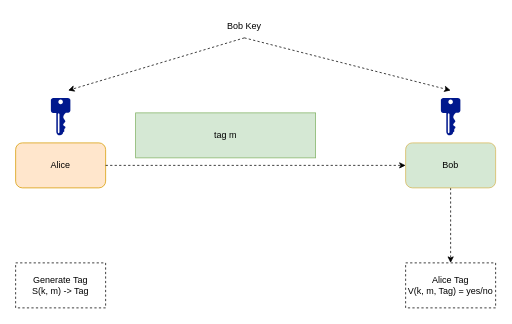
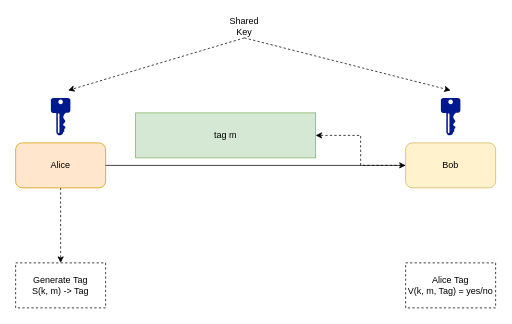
  <mxCell id="0" />
  <mxCell id="1" parent="0" />
+ <mxCell id="2" value="" style="edgeStyle=orthogonalEdgeStyle;rounded=0;orthogonalLoop=1;jettySize=auto;html=1;dashed=1;" edge="1" parent="1" source="3" target="8"><mxGeometry relative="1" as="geometry" /></mxCell>
  <mxCell id="3" value="Alice" style="rounded=1;whiteSpace=wrap;html=1;fillColor=#ffe6cc;strokeColor=#d79b00;" vertex="1" parent="1"><mxGeometry x="20" y="190" width="120" height="60" as="geometry" /></mxCell>
- <mxCell id="4" value="" style="edgeStyle=orthogonalEdgeStyle;rounded=0;orthogonalLoop=1;jettySize=auto;html=1;dashed=1;" edge="1" parent="1" source="5" target="9"><mxGeometry relative="1" as="geometry" /></mxCell>
- <mxCell id="5" value="Bob" style="rounded=1;whiteSpace=wrap;html=1;fillColor=#d5e8d4;strokeColor=#d6b656;" vertex="1" parent="1"><mxGeometry x="540" y="190" width="120" height="60" as="geometry" /></mxCell>
- <mxCell id="6" value="" style="endArrow=classic;html=1;rounded=0;exitX=1;exitY=0.5;exitDx=0;exitDy=0;entryX=0;entryY=0.5;entryDx=0;entryDy=0;dashed=1;" edge="1" parent="1" source="3" target="5"><mxGeometry width="50" height="50" relative="1" as="geometry"><mxPoint x="300" y="270" as="sourcePoint" /><mxPoint x="350" y="220" as="targetPoint" /></mxGeometry></mxCell>
+ <mxCell id="4" value="" style="edgeStyle=orthogonalEdgeStyle;rounded=0;orthogonalLoop=1;jettySize=auto;html=1;dashed=1;" edge="1" parent="1" source="5" target="7"><mxGeometry relative="1" as="geometry" /></mxCell>
+ <mxCell id="5" value="Bob" style="rounded=1;whiteSpace=wrap;html=1;fillColor=#fff2cc;strokeColor=#d6b656;" vertex="1" parent="1"><mxGeometry x="540" y="190" width="120" height="60" as="geometry" /></mxCell>
+ <mxCell id="6" value="" style="endArrow=classic;html=1;rounded=0;exitX=1;exitY=0.5;exitDx=0;exitDy=0;entryX=0;entryY=0.5;entryDx=0;entryDy=0;" edge="1" parent="1" source="3" target="5"><mxGeometry width="50" height="50" relative="1" as="geometry"><mxPoint x="300" y="270" as="sourcePoint" /><mxPoint x="350" y="220" as="targetPoint" /></mxGeometry></mxCell>
  <mxCell id="7" value="tag m" style="rounded=0;whiteSpace=wrap;html=1;fillColor=#d5e8d4;strokeColor=#82b366;" vertex="1" parent="1"><mxGeometry x="180" y="150" width="240" height="60" as="geometry" /></mxCell>
  <mxCell id="8" value="Generate Tag&lt;br&gt;S(k, m) -&amp;gt; Tag" style="rounded=0;whiteSpace=wrap;html=1;dashed=1;" vertex="1" parent="1"><mxGeometry x="20" y="350" width="120" height="60" as="geometry" /></mxCell>
  <mxCell id="9" value="Alice Tag&lt;br&gt;V(k, m, Tag) = yes/no" style="rounded=0;whiteSpace=wrap;html=1;dashed=1;" vertex="1" parent="1"><mxGeometry x="540" y="350" width="120" height="60" as="geometry" /></mxCell>
  <mxCell id="10" value="" style="sketch=0;aspect=fixed;pointerEvents=1;shadow=0;dashed=0;html=1;strokeColor=none;labelPosition=center;verticalLabelPosition=bottom;verticalAlign=top;align=center;fillColor=#00188D;shape=mxgraph.mscae.enterprise.key_permissions" vertex="1" parent="1"><mxGeometry x="67" y="130" width="26" height="50" as="geometry" /></mxCell>
- <mxCell id="11" value="Bob Key" style="text;html=1;align=center;verticalAlign=middle;whiteSpace=wrap;rounded=0;" vertex="1" parent="1"><mxGeometry x="295" y="20" width="60" height="30" as="geometry" /></mxCell>
+ <mxCell id="11" value="Shared Key" style="text;html=1;align=center;verticalAlign=middle;whiteSpace=wrap;rounded=0;" vertex="1" parent="1"><mxGeometry x="295" y="20" width="60" height="30" as="geometry" /></mxCell>
  <mxCell id="12" value="" style="sketch=0;aspect=fixed;pointerEvents=1;shadow=0;dashed=0;html=1;strokeColor=none;labelPosition=center;verticalLabelPosition=bottom;verticalAlign=top;align=center;fillColor=#00188D;shape=mxgraph.mscae.enterprise.key_permissions" vertex="1" parent="1"><mxGeometry x="587" y="130" width="26" height="50" as="geometry" /></mxCell>
  <mxCell id="13" value="" style="endArrow=classic;html=1;rounded=0;exitX=0.5;exitY=1;exitDx=0;exitDy=0;dashed=1;" edge="1" parent="1" source="11"><mxGeometry width="50" height="50" relative="1" as="geometry"><mxPoint x="300" y="270" as="sourcePoint" /><mxPoint x="90" y="120" as="targetPoint" /></mxGeometry></mxCell>
  <mxCell id="14" value="" style="endArrow=classic;html=1;rounded=0;exitX=0.5;exitY=1;exitDx=0;exitDy=0;dashed=1;" edge="1" parent="1" source="11"><mxGeometry width="50" height="50" relative="1" as="geometry"><mxPoint x="300" y="270" as="sourcePoint" /><mxPoint x="600" y="120" as="targetPoint" /></mxGeometry></mxCell>
